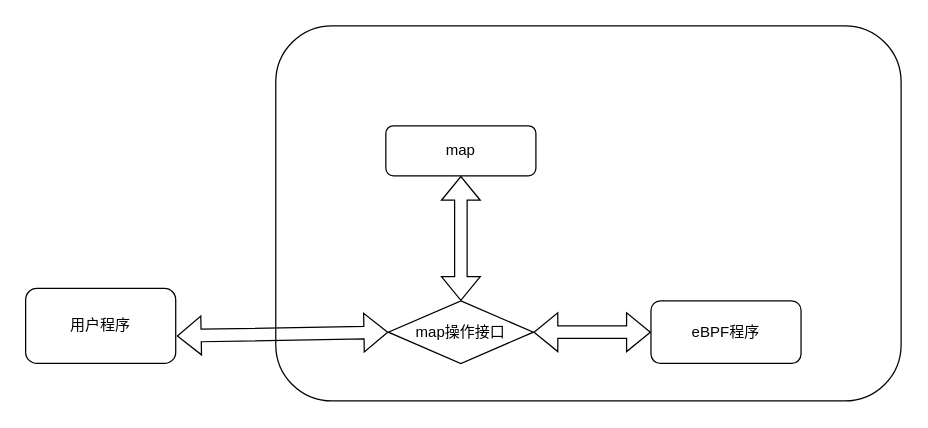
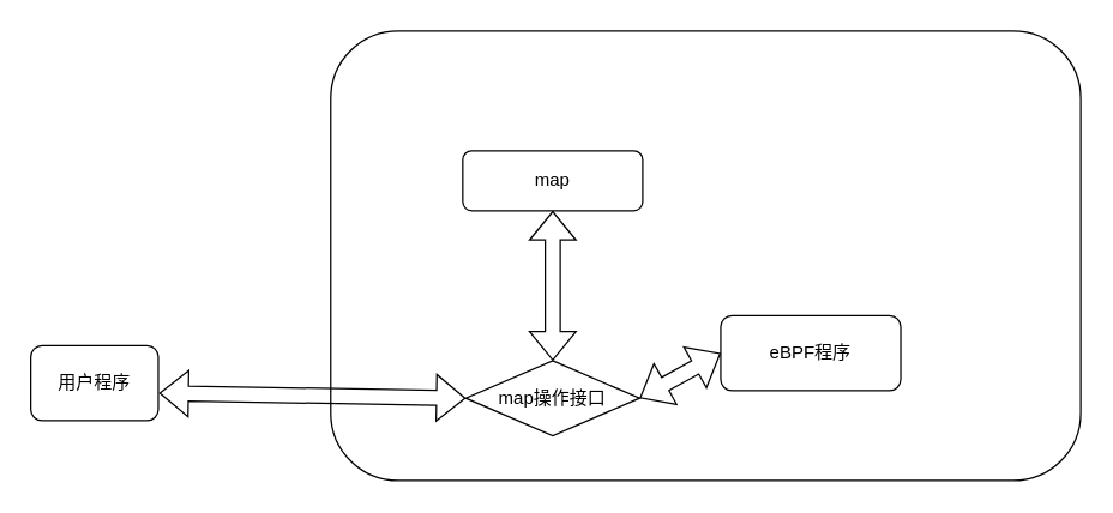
  <mxCell id="0" />
  <mxCell id="1" parent="0" />
  <mxCell id="2" value="" style="rounded=1;whiteSpace=wrap;html=1;" vertex="1" parent="1"><mxGeometry x="220" y="20" width="500" height="300" as="geometry" /></mxCell>
- <mxCell id="3" value="用户程序" style="rounded=1;whiteSpace=wrap;html=1;" vertex="1" parent="1"><mxGeometry x="20" y="230" width="120" height="60" as="geometry" /></mxCell>
+ <mxCell id="3" value="用户程序" style="rounded=1;whiteSpace=wrap;html=1;" vertex="1" parent="1"><mxGeometry x="20" y="230" width="85" height="50" as="geometry" /></mxCell>
  <mxCell id="4" value="" style="shape=flexArrow;endArrow=classic;startArrow=classic;html=1;rounded=0;exitX=1.007;exitY=0.633;exitDx=0;exitDy=0;exitPerimeter=0;entryX=0;entryY=0.5;entryDx=0;entryDy=0;" edge="1" parent="1" source="3" target="5"><mxGeometry width="100" height="100" relative="1" as="geometry"><mxPoint x="190" y="280" as="sourcePoint" /><mxPoint x="320" y="268" as="targetPoint" /></mxGeometry></mxCell>
  <mxCell id="5" value="map操作接口" style="rhombus;whiteSpace=wrap;html=1;" vertex="1" parent="1"><mxGeometry x="310" y="240" width="116" height="50" as="geometry" /></mxCell>
  <mxCell id="6" value="map" style="rounded=1;whiteSpace=wrap;html=1;" vertex="1" parent="1"><mxGeometry x="308" y="100" width="120" height="40" as="geometry" /></mxCell>
  <mxCell id="7" value="" style="shape=flexArrow;endArrow=classic;startArrow=classic;html=1;rounded=0;entryX=0.5;entryY=1;entryDx=0;entryDy=0;" edge="1" parent="1" source="5" target="6"><mxGeometry width="100" height="100" relative="1" as="geometry"><mxPoint x="270" y="220" as="sourcePoint" /><mxPoint x="370" y="120" as="targetPoint" /></mxGeometry></mxCell>
- <mxCell id="8" value="eBPF程序" style="rounded=1;whiteSpace=wrap;html=1;" vertex="1" parent="1"><mxGeometry x="520" y="240" width="120" height="50" as="geometry" /></mxCell>
+ <mxCell id="8" value="eBPF程序" style="rounded=1;whiteSpace=wrap;html=1;" vertex="1" parent="1"><mxGeometry x="480" y="210" width="120" height="50" as="geometry" /></mxCell>
  <mxCell id="9" value="" style="shape=flexArrow;endArrow=classic;startArrow=classic;html=1;rounded=0;exitX=1;exitY=0.5;exitDx=0;exitDy=0;entryX=0;entryY=0.5;entryDx=0;entryDy=0;" edge="1" parent="1" source="5" target="8"><mxGeometry width="100" height="100" relative="1" as="geometry"><mxPoint x="470" y="220" as="sourcePoint" /><mxPoint x="570" y="120" as="targetPoint" /></mxGeometry></mxCell>
